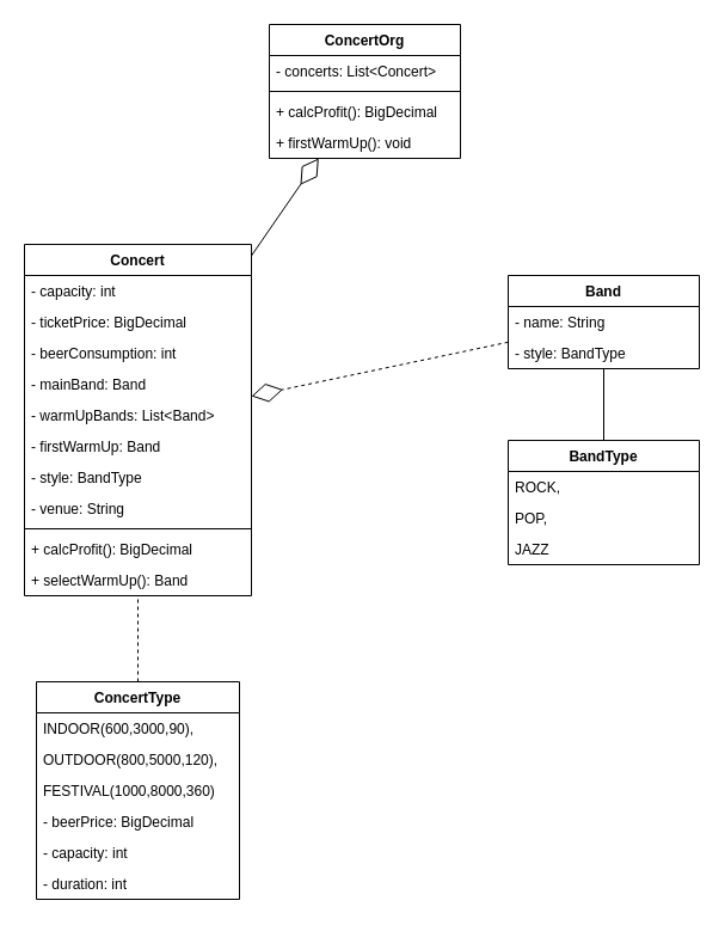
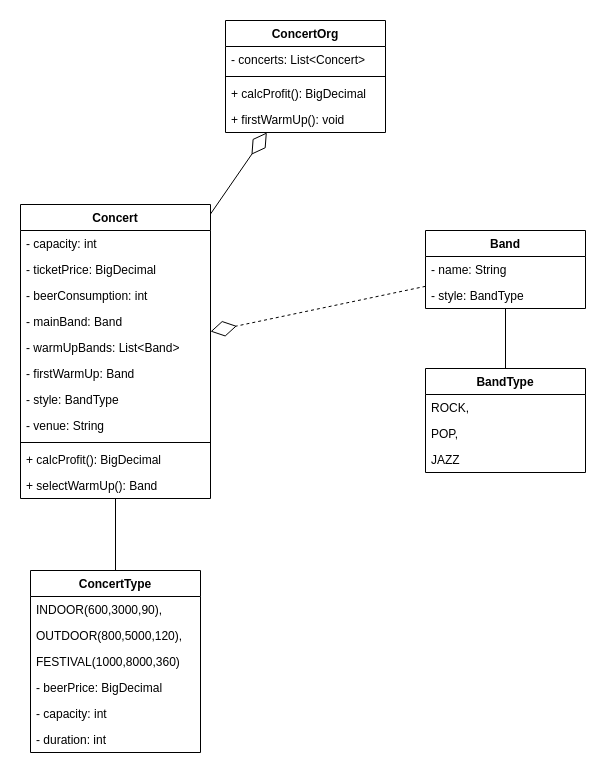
  <mxCell id="0" />
  <mxCell id="1" parent="0" />
- <mxCell id="2" style="edgeStyle=orthogonalEdgeStyle;rounded=0;orthogonalLoop=1;jettySize=auto;html=1;endArrow=none;endFill=0;dashed=1;" edge="1" parent="1" source="3" target="10"><mxGeometry relative="1" as="geometry" /></mxCell>
+ <mxCell id="2" style="edgeStyle=orthogonalEdgeStyle;rounded=0;orthogonalLoop=1;jettySize=auto;html=1;endArrow=none;endFill=0;" edge="1" parent="1" source="3" target="10"><mxGeometry relative="1" as="geometry" /></mxCell>
  <mxCell id="3" value="ConcertType" style="swimlane;fontStyle=1;childLayout=stackLayout;horizontal=1;startSize=26;horizontalStack=0;resizeParent=1;resizeParentMax=0;resizeLast=0;collapsible=1;marginBottom=0;" vertex="1" parent="1"><mxGeometry x="30" y="570" width="170" height="182" as="geometry" /></mxCell>
  <mxCell id="4" value="INDOOR(600,3000,90)," style="text;strokeColor=none;fillColor=none;align=left;verticalAlign=top;spacingLeft=4;spacingRight=4;overflow=hidden;rotatable=0;points=[[0,0.5],[1,0.5]];portConstraint=eastwest;" vertex="1" parent="3"><mxGeometry y="26" width="170" height="26" as="geometry" /></mxCell>
  <mxCell id="5" value="OUTDOOR(800,5000,120)," style="text;strokeColor=none;fillColor=none;align=left;verticalAlign=top;spacingLeft=4;spacingRight=4;overflow=hidden;rotatable=0;points=[[0,0.5],[1,0.5]];portConstraint=eastwest;" vertex="1" parent="3"><mxGeometry y="52" width="170" height="26" as="geometry" /></mxCell>
  <mxCell id="6" value="FESTIVAL(1000,8000,360)" style="text;strokeColor=none;fillColor=none;align=left;verticalAlign=top;spacingLeft=4;spacingRight=4;overflow=hidden;rotatable=0;points=[[0,0.5],[1,0.5]];portConstraint=eastwest;" vertex="1" parent="3"><mxGeometry y="78" width="170" height="26" as="geometry" /></mxCell>
  <mxCell id="7" value="- beerPrice: BigDecimal" style="text;strokeColor=none;fillColor=none;align=left;verticalAlign=top;spacingLeft=4;spacingRight=4;overflow=hidden;rotatable=0;points=[[0,0.5],[1,0.5]];portConstraint=eastwest;" vertex="1" parent="3"><mxGeometry y="104" width="170" height="26" as="geometry" /></mxCell>
  <mxCell id="8" value="- capacity: int" style="text;strokeColor=none;fillColor=none;align=left;verticalAlign=top;spacingLeft=4;spacingRight=4;overflow=hidden;rotatable=0;points=[[0,0.5],[1,0.5]];portConstraint=eastwest;" vertex="1" parent="3"><mxGeometry y="130" width="170" height="26" as="geometry" /></mxCell>
  <mxCell id="9" value="- duration: int" style="text;strokeColor=none;fillColor=none;align=left;verticalAlign=top;spacingLeft=4;spacingRight=4;overflow=hidden;rotatable=0;points=[[0,0.5],[1,0.5]];portConstraint=eastwest;" vertex="1" parent="3"><mxGeometry y="156" width="170" height="26" as="geometry" /></mxCell>
  <mxCell id="10" value="Concert" style="swimlane;fontStyle=1;childLayout=stackLayout;horizontal=1;startSize=26;horizontalStack=0;resizeParent=1;resizeParentMax=0;resizeLast=0;collapsible=1;marginBottom=0;" vertex="1" parent="1"><mxGeometry x="20" y="204" width="190" height="294" as="geometry" /></mxCell>
  <mxCell id="11" value="- capacity: int" style="text;strokeColor=none;fillColor=none;align=left;verticalAlign=top;spacingLeft=4;spacingRight=4;overflow=hidden;rotatable=0;points=[[0,0.5],[1,0.5]];portConstraint=eastwest;" vertex="1" parent="10"><mxGeometry y="26" width="190" height="26" as="geometry" /></mxCell>
  <mxCell id="12" value="- ticketPrice: BigDecimal" style="text;strokeColor=none;fillColor=none;align=left;verticalAlign=top;spacingLeft=4;spacingRight=4;overflow=hidden;rotatable=0;points=[[0,0.5],[1,0.5]];portConstraint=eastwest;" vertex="1" parent="10"><mxGeometry y="52" width="190" height="26" as="geometry" /></mxCell>
  <mxCell id="13" value="- beerConsumption: int" style="text;strokeColor=none;fillColor=none;align=left;verticalAlign=top;spacingLeft=4;spacingRight=4;overflow=hidden;rotatable=0;points=[[0,0.5],[1,0.5]];portConstraint=eastwest;" vertex="1" parent="10"><mxGeometry y="78" width="190" height="26" as="geometry" /></mxCell>
  <mxCell id="14" value="- mainBand: Band" style="text;strokeColor=none;fillColor=none;align=left;verticalAlign=top;spacingLeft=4;spacingRight=4;overflow=hidden;rotatable=0;points=[[0,0.5],[1,0.5]];portConstraint=eastwest;" vertex="1" parent="10"><mxGeometry y="104" width="190" height="26" as="geometry" /></mxCell>
  <mxCell id="15" value="- warmUpBands: List&lt;Band&gt;" style="text;strokeColor=none;fillColor=none;align=left;verticalAlign=top;spacingLeft=4;spacingRight=4;overflow=hidden;rotatable=0;points=[[0,0.5],[1,0.5]];portConstraint=eastwest;" vertex="1" parent="10"><mxGeometry y="130" width="190" height="26" as="geometry" /></mxCell>
  <mxCell id="16" value="- firstWarmUp: Band" style="text;strokeColor=none;fillColor=none;align=left;verticalAlign=top;spacingLeft=4;spacingRight=4;overflow=hidden;rotatable=0;points=[[0,0.5],[1,0.5]];portConstraint=eastwest;" vertex="1" parent="10"><mxGeometry y="156" width="190" height="26" as="geometry" /></mxCell>
  <mxCell id="17" value="- style: BandType" style="text;strokeColor=none;fillColor=none;align=left;verticalAlign=top;spacingLeft=4;spacingRight=4;overflow=hidden;rotatable=0;points=[[0,0.5],[1,0.5]];portConstraint=eastwest;" vertex="1" parent="10"><mxGeometry y="182" width="190" height="26" as="geometry" /></mxCell>
  <mxCell id="18" value="- venue: String" style="text;strokeColor=none;fillColor=none;align=left;verticalAlign=top;spacingLeft=4;spacingRight=4;overflow=hidden;rotatable=0;points=[[0,0.5],[1,0.5]];portConstraint=eastwest;" vertex="1" parent="10"><mxGeometry y="208" width="190" height="26" as="geometry" /></mxCell>
  <mxCell id="19" value="" style="line;strokeWidth=1;fillColor=none;align=left;verticalAlign=middle;spacingTop=-1;spacingLeft=3;spacingRight=3;rotatable=0;labelPosition=right;points=[];portConstraint=eastwest;" vertex="1" parent="10"><mxGeometry y="234" width="190" height="8" as="geometry" /></mxCell>
  <mxCell id="20" value="+ calcProfit(): BigDecimal" style="text;strokeColor=none;fillColor=none;align=left;verticalAlign=top;spacingLeft=4;spacingRight=4;overflow=hidden;rotatable=0;points=[[0,0.5],[1,0.5]];portConstraint=eastwest;" vertex="1" parent="10"><mxGeometry y="242" width="190" height="26" as="geometry" /></mxCell>
  <mxCell id="21" value="+ selectWarmUp(): Band" style="text;strokeColor=none;fillColor=none;align=left;verticalAlign=top;spacingLeft=4;spacingRight=4;overflow=hidden;rotatable=0;points=[[0,0.5],[1,0.5]];portConstraint=eastwest;" vertex="1" parent="10"><mxGeometry y="268" width="190" height="26" as="geometry" /></mxCell>
  <mxCell id="22" value="ConcertOrg" style="swimlane;fontStyle=1;childLayout=stackLayout;horizontal=1;startSize=26;horizontalStack=0;resizeParent=1;resizeParentMax=0;resizeLast=0;collapsible=1;marginBottom=0;" vertex="1" parent="1"><mxGeometry x="225" y="20" width="160" height="112" as="geometry" /></mxCell>
  <mxCell id="23" value="- concerts: List&lt;Concert&gt;" style="text;strokeColor=none;fillColor=none;align=left;verticalAlign=top;spacingLeft=4;spacingRight=4;overflow=hidden;rotatable=0;points=[[0,0.5],[1,0.5]];portConstraint=eastwest;" vertex="1" parent="22"><mxGeometry y="26" width="160" height="26" as="geometry" /></mxCell>
  <mxCell id="24" value="" style="line;strokeWidth=1;fillColor=none;align=left;verticalAlign=middle;spacingTop=-1;spacingLeft=3;spacingRight=3;rotatable=0;labelPosition=right;points=[];portConstraint=eastwest;" vertex="1" parent="22"><mxGeometry y="52" width="160" height="8" as="geometry" /></mxCell>
  <mxCell id="25" value="+ calcProfit(): BigDecimal" style="text;strokeColor=none;fillColor=none;align=left;verticalAlign=top;spacingLeft=4;spacingRight=4;overflow=hidden;rotatable=0;points=[[0,0.5],[1,0.5]];portConstraint=eastwest;" vertex="1" parent="22"><mxGeometry y="60" width="160" height="26" as="geometry" /></mxCell>
  <mxCell id="26" value="+ firstWarmUp(): void" style="text;strokeColor=none;fillColor=none;align=left;verticalAlign=top;spacingLeft=4;spacingRight=4;overflow=hidden;rotatable=0;points=[[0,0.5],[1,0.5]];portConstraint=eastwest;" vertex="1" parent="22"><mxGeometry y="86" width="160" height="26" as="geometry" /></mxCell>
  <mxCell id="27" value="Band" style="swimlane;fontStyle=1;childLayout=stackLayout;horizontal=1;startSize=26;horizontalStack=0;resizeParent=1;resizeParentMax=0;resizeLast=0;collapsible=1;marginBottom=0;" vertex="1" parent="1"><mxGeometry x="425" y="230" width="160" height="78" as="geometry" /></mxCell>
  <mxCell id="28" value="- name: String" style="text;strokeColor=none;fillColor=none;align=left;verticalAlign=top;spacingLeft=4;spacingRight=4;overflow=hidden;rotatable=0;points=[[0,0.5],[1,0.5]];portConstraint=eastwest;" vertex="1" parent="27"><mxGeometry y="26" width="160" height="26" as="geometry" /></mxCell>
  <mxCell id="29" value="- style: BandType" style="text;strokeColor=none;fillColor=none;align=left;verticalAlign=top;spacingLeft=4;spacingRight=4;overflow=hidden;rotatable=0;points=[[0,0.5],[1,0.5]];portConstraint=eastwest;" vertex="1" parent="27"><mxGeometry y="52" width="160" height="26" as="geometry" /></mxCell>
  <mxCell id="30" style="edgeStyle=orthogonalEdgeStyle;rounded=0;orthogonalLoop=1;jettySize=auto;html=1;endArrow=none;endFill=0;" edge="1" parent="1" source="31" target="27"><mxGeometry relative="1" as="geometry" /></mxCell>
  <mxCell id="31" value="BandType" style="swimlane;fontStyle=1;childLayout=stackLayout;horizontal=1;startSize=26;horizontalStack=0;resizeParent=1;resizeParentMax=0;resizeLast=0;collapsible=1;marginBottom=0;" vertex="1" parent="1"><mxGeometry x="425" y="368" width="160" height="104" as="geometry" /></mxCell>
  <mxCell id="32" value="ROCK," style="text;strokeColor=none;fillColor=none;align=left;verticalAlign=top;spacingLeft=4;spacingRight=4;overflow=hidden;rotatable=0;points=[[0,0.5],[1,0.5]];portConstraint=eastwest;" vertex="1" parent="31"><mxGeometry y="26" width="160" height="26" as="geometry" /></mxCell>
  <mxCell id="33" value="POP," style="text;strokeColor=none;fillColor=none;align=left;verticalAlign=top;spacingLeft=4;spacingRight=4;overflow=hidden;rotatable=0;points=[[0,0.5],[1,0.5]];portConstraint=eastwest;" vertex="1" parent="31"><mxGeometry y="52" width="160" height="26" as="geometry" /></mxCell>
  <mxCell id="34" value="JAZZ" style="text;strokeColor=none;fillColor=none;align=left;verticalAlign=top;spacingLeft=4;spacingRight=4;overflow=hidden;rotatable=0;points=[[0,0.5],[1,0.5]];portConstraint=eastwest;" vertex="1" parent="31"><mxGeometry y="78" width="160" height="26" as="geometry" /></mxCell>
  <mxCell id="35" value="" style="endArrow=diamondThin;endFill=0;endSize=24;html=1;rounded=0;dashed=1;" edge="1" parent="1" source="27" target="10"><mxGeometry width="160" relative="1" as="geometry"><mxPoint x="215" y="160" as="sourcePoint" /><mxPoint x="375" y="160" as="targetPoint" /></mxGeometry></mxCell>
  <mxCell id="36" value="" style="endArrow=diamondThin;endFill=0;endSize=24;html=1;rounded=0;" edge="1" parent="1" source="10" target="22"><mxGeometry width="160" relative="1" as="geometry"><mxPoint x="435" y="295.821" as="sourcePoint" /><mxPoint x="215" y="342.077" as="targetPoint" /></mxGeometry></mxCell>
